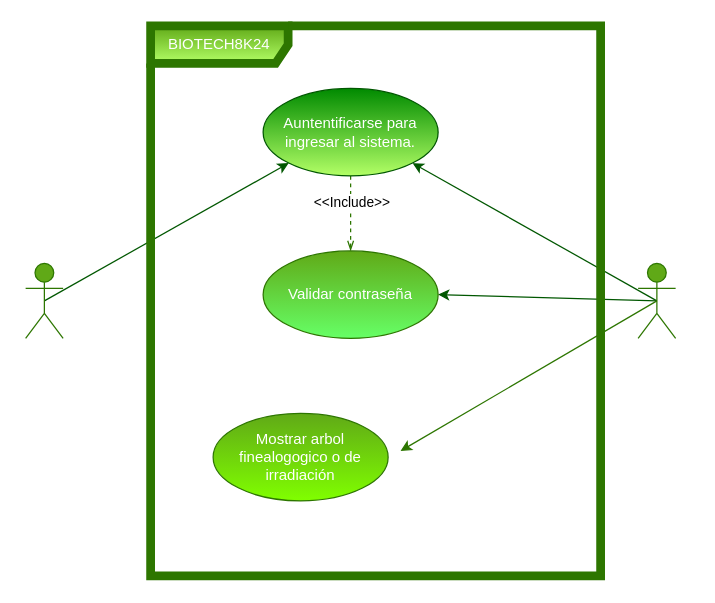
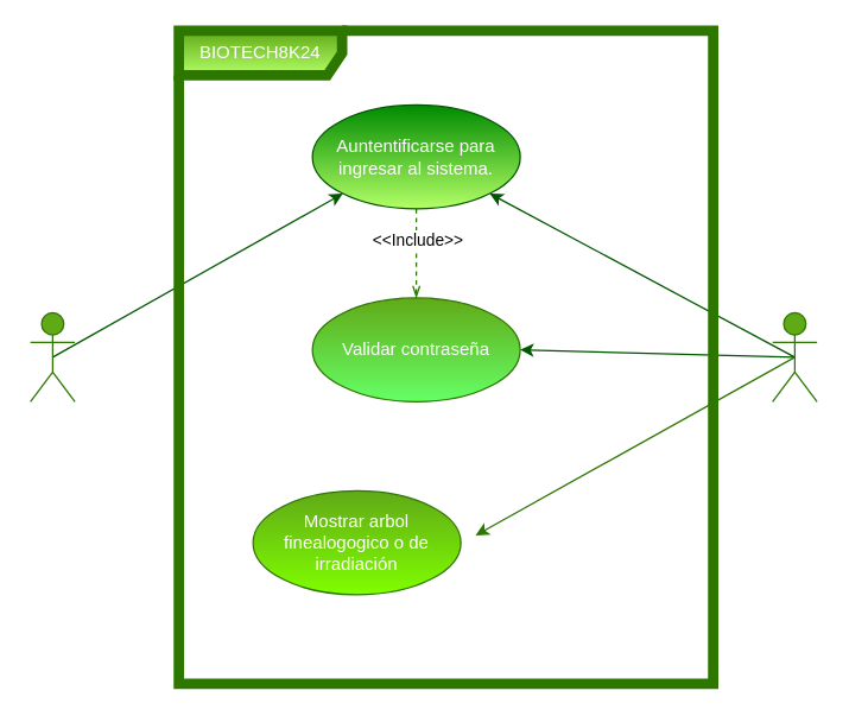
  <mxCell id="0" />
  <mxCell id="1" parent="0" />
  <mxCell id="2" style="edgeStyle=none;html=1;exitX=0.5;exitY=0.5;exitDx=0;exitDy=0;exitPerimeter=0;entryX=0;entryY=1;entryDx=0;entryDy=0;fillColor=#008a00;strokeColor=#005700;" edge="1" parent="1" source="3" target="10"><mxGeometry relative="1" as="geometry" /></mxCell>
  <mxCell id="3" value="Biologo" style="shape=umlActor;verticalLabelPosition=bottom;verticalAlign=top;html=1;fillColor=#60a917;fontColor=#ffffff;strokeColor=#2D7600;" vertex="1" parent="1"><mxGeometry x="20" y="210" width="30" height="60" as="geometry" /></mxCell>
  <mxCell id="4" style="edgeStyle=none;html=1;exitX=0.5;exitY=0.5;exitDx=0;exitDy=0;exitPerimeter=0;entryX=1;entryY=1;entryDx=0;entryDy=0;fillColor=#008a00;strokeColor=#005700;" edge="1" parent="1" source="7" target="10"><mxGeometry relative="1" as="geometry" /></mxCell>
  <mxCell id="5" style="edgeStyle=none;html=1;exitX=0.5;exitY=0.5;exitDx=0;exitDy=0;exitPerimeter=0;entryX=1;entryY=0.5;entryDx=0;entryDy=0;fillColor=#008a00;strokeColor=#005700;" edge="1" parent="1" source="7" target="11"><mxGeometry relative="1" as="geometry" /></mxCell>
  <mxCell id="6" style="edgeStyle=none;html=1;exitX=0.5;exitY=0.5;exitDx=0;exitDy=0;exitPerimeter=0;fillColor=#60a917;strokeColor=#2D7600;" edge="1" parent="1" source="7"><mxGeometry relative="1" as="geometry"><mxPoint x="320" y="360" as="targetPoint" /></mxGeometry></mxCell>
- <mxCell id="7" value="App" style="shape=umlActor;verticalLabelPosition=bottom;verticalAlign=top;html=1;fillColor=#60a917;fontColor=#ffffff;strokeColor=#2D7600;" vertex="1" parent="1"><mxGeometry x="510" y="210" width="30" height="60" as="geometry" /></mxCell>
+ <mxCell id="7" value="App" style="shape=umlActor;verticalLabelPosition=bottom;verticalAlign=top;html=1;fillColor=#60a917;fontColor=#ffffff;strokeColor=#2D7600;" vertex="1" parent="1"><mxGeometry x="520" y="210" width="30" height="60" as="geometry" /></mxCell>
  <mxCell id="8" style="edgeStyle=none;html=1;exitX=0.5;exitY=1;exitDx=0;exitDy=0;entryX=0.5;entryY=0;entryDx=0;entryDy=0;dashed=1;fillColor=#60a917;strokeColor=#2D7600;endArrow=openThin;endFill=0;" edge="1" parent="1" source="10" target="11"><mxGeometry relative="1" as="geometry" /></mxCell>
  <mxCell id="9" value="&amp;lt;&amp;lt;Include&amp;gt;&amp;gt;" style="edgeLabel;html=1;align=center;verticalAlign=middle;resizable=0;points=[];" vertex="1" connectable="0" parent="8"><mxGeometry x="-0.593" y="-1" relative="1" as="geometry"><mxPoint x="1" y="8" as="offset" /></mxGeometry></mxCell>
  <mxCell id="10" value="Auntentificarse para ingresar al sistema." style="ellipse;whiteSpace=wrap;html=1;fillColor=#008a00;fontColor=#ffffff;strokeColor=#005700;gradientColor=#B3FF66;" vertex="1" parent="1"><mxGeometry x="210" y="70" width="140" height="70" as="geometry" /></mxCell>
  <mxCell id="11" value="Validar contraseña" style="ellipse;whiteSpace=wrap;html=1;fillColor=#60a917;fontColor=#ffffff;strokeColor=#2D7600;gradientColor=#66FF66;" vertex="1" parent="1"><mxGeometry x="210" y="200" width="140" height="70" as="geometry" /></mxCell>
  <mxCell id="12" value="Mostrar arbol finealogogico o de irradiación" style="ellipse;whiteSpace=wrap;html=1;fillColor=#60a917;fontColor=#ffffff;strokeColor=#2D7600;gradientColor=#80FF00;" vertex="1" parent="1"><mxGeometry x="170" y="330" width="140" height="70" as="geometry" /></mxCell>
  <mxCell id="13" value="BIOTECH8K24" style="shape=umlFrame;whiteSpace=wrap;html=1;fillColor=#60a917;fontColor=#ffffff;strokeColor=#2D7600;gradientColor=#B3FF66;strokeWidth=7;width=110;height=30;" vertex="1" parent="1"><mxGeometry x="120" y="20" width="360" height="440" as="geometry" /></mxCell>
